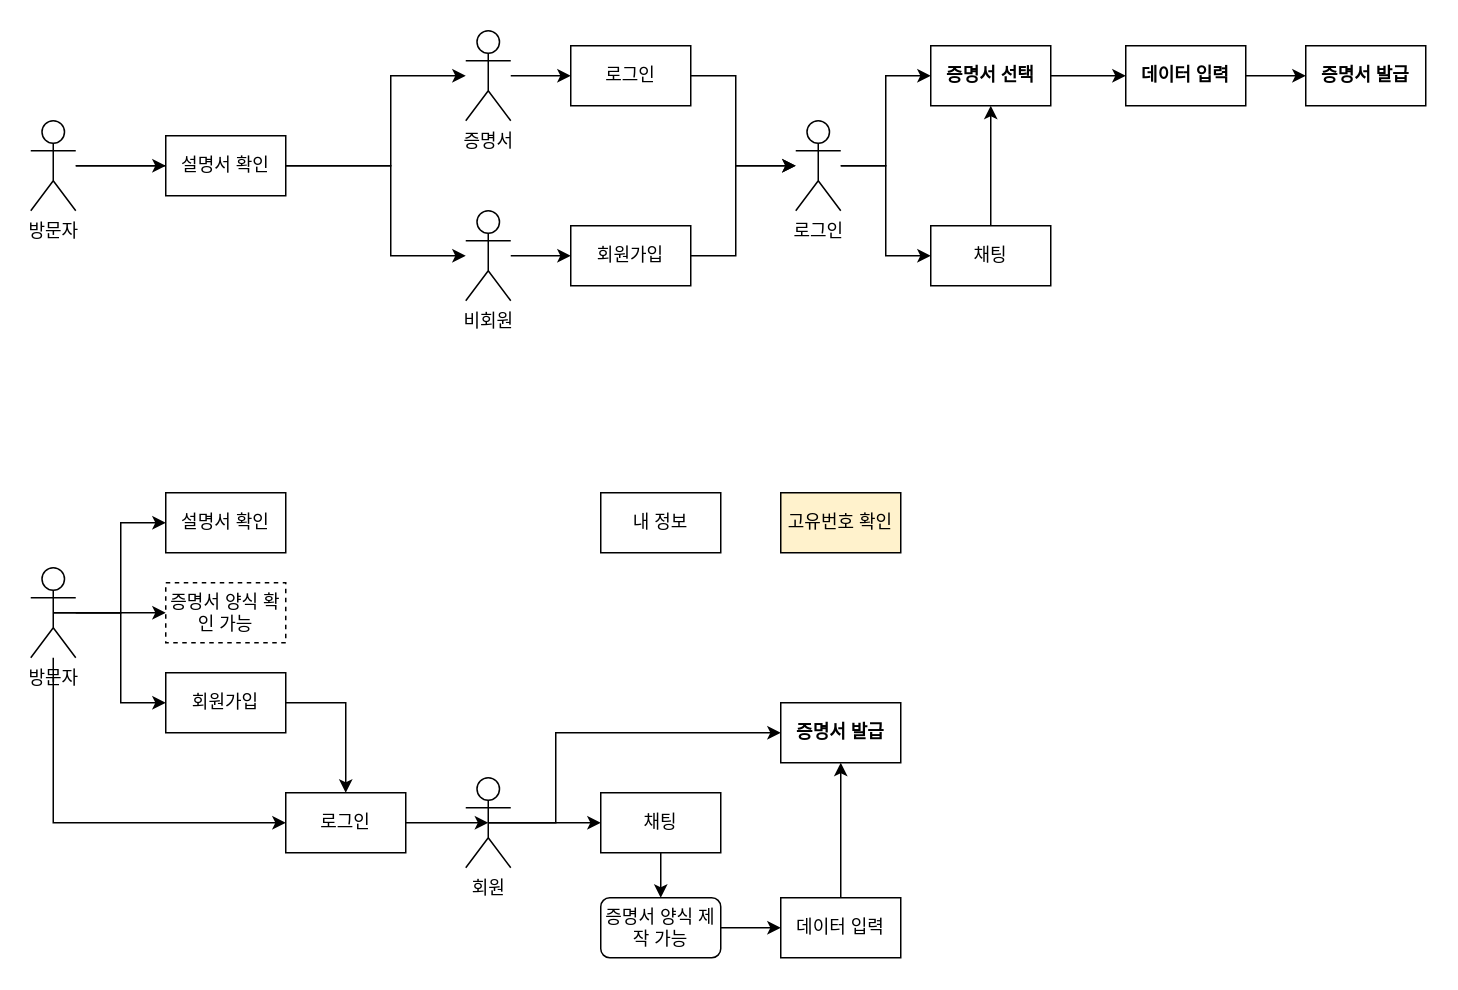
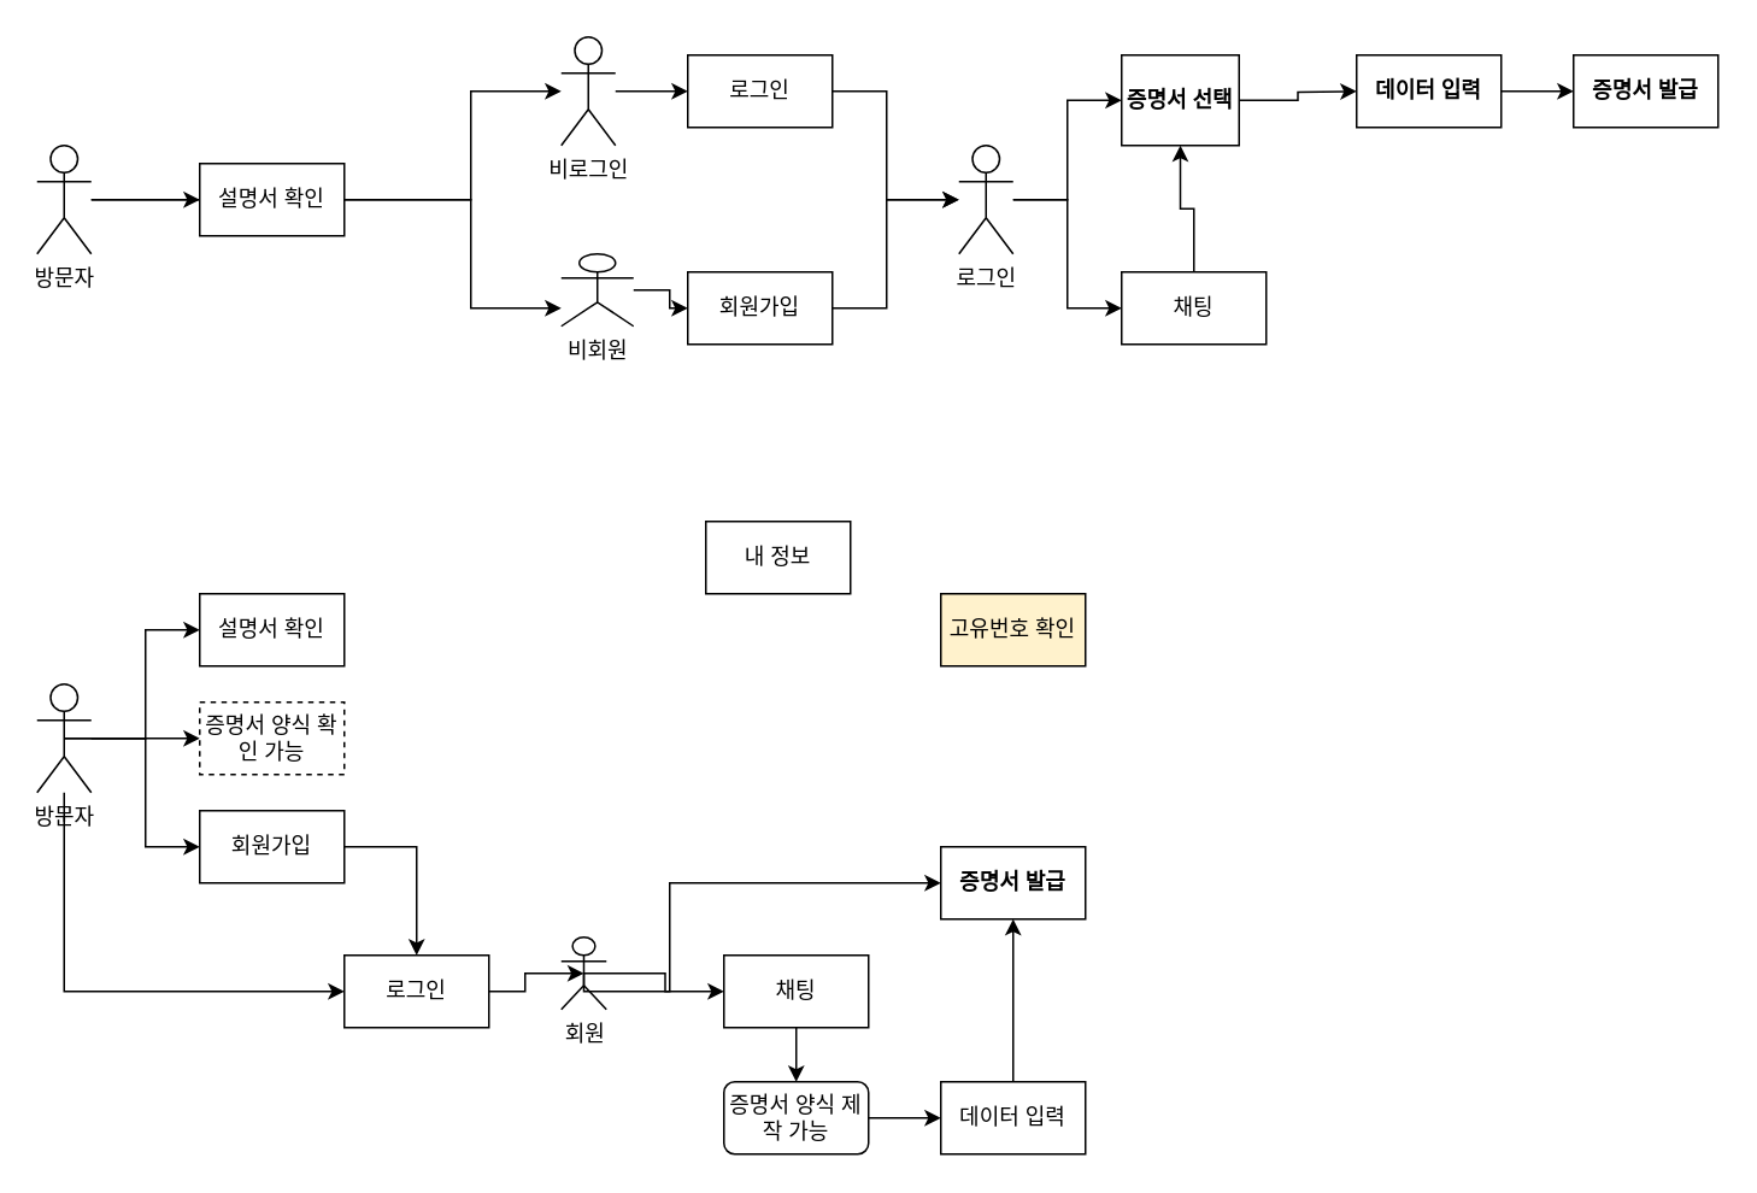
  <mxCell id="0" style=";html=1;" />
  <mxCell id="1" style=";html=1;" parent="0" />
  <mxCell id="2" value="" style="edgeStyle=orthogonalEdgeStyle;rounded=0;orthogonalLoop=1;jettySize=auto;html=1;entryX=0;entryY=0.5;entryDx=0;entryDy=0;" edge="1" parent="1" source="3" target="15"><mxGeometry relative="1" as="geometry" /></mxCell>
  <mxCell id="3" value="방문자" style="shape=umlActor;verticalLabelPosition=bottom;verticalAlign=top;html=1;outlineConnect=0;" vertex="1" parent="1"><mxGeometry x="20" y="80" width="30" height="60" as="geometry" /></mxCell>
  <mxCell id="4" style="edgeStyle=orthogonalEdgeStyle;rounded=0;orthogonalLoop=1;jettySize=auto;html=1;entryX=0;entryY=0.5;entryDx=0;entryDy=0;" edge="1" parent="1" source="5" target="20"><mxGeometry relative="1" as="geometry" /></mxCell>
- <mxCell id="5" value="증명서" style="shape=umlActor;verticalLabelPosition=bottom;verticalAlign=top;html=1;outlineConnect=0;" vertex="1" parent="1"><mxGeometry x="310" y="20" width="30" height="60" as="geometry" /></mxCell>
+ <mxCell id="5" value="비로그인" style="shape=umlActor;verticalLabelPosition=bottom;verticalAlign=top;html=1;outlineConnect=0;" vertex="1" parent="1"><mxGeometry x="310" y="20" width="30" height="60" as="geometry" /></mxCell>
  <mxCell id="6" style="edgeStyle=orthogonalEdgeStyle;rounded=0;orthogonalLoop=1;jettySize=auto;html=1;entryX=0;entryY=0.5;entryDx=0;entryDy=0;" edge="1" parent="1" source="8" target="12"><mxGeometry relative="1" as="geometry" /></mxCell>
  <mxCell id="7" style="edgeStyle=orthogonalEdgeStyle;rounded=0;orthogonalLoop=1;jettySize=auto;html=1;entryX=0;entryY=0.5;entryDx=0;entryDy=0;" edge="1" parent="1" source="8" target="22"><mxGeometry relative="1" as="geometry" /></mxCell>
  <mxCell id="8" value="로그인" style="shape=umlActor;verticalLabelPosition=bottom;verticalAlign=top;html=1;outlineConnect=0;" vertex="1" parent="1"><mxGeometry x="530" y="80" width="30" height="60" as="geometry" /></mxCell>
  <mxCell id="9" style="edgeStyle=orthogonalEdgeStyle;rounded=0;orthogonalLoop=1;jettySize=auto;html=1;entryX=0;entryY=0.5;entryDx=0;entryDy=0;" edge="1" parent="1" source="10" target="18"><mxGeometry relative="1" as="geometry" /></mxCell>
- <mxCell id="10" value="비회원" style="shape=umlActor;verticalLabelPosition=bottom;verticalAlign=top;html=1;outlineConnect=0;" vertex="1" parent="1"><mxGeometry x="310" y="140" width="30" height="60" as="geometry" /></mxCell>
+ <mxCell id="10" value="비회원" style="shape=umlActor;verticalLabelPosition=bottom;verticalAlign=top;html=1;outlineConnect=0;" vertex="1" parent="1"><mxGeometry x="310" y="140" width="40" height="40" as="geometry" /></mxCell>
  <mxCell id="11" style="edgeStyle=orthogonalEdgeStyle;rounded=0;orthogonalLoop=1;jettySize=auto;html=1;exitX=1;exitY=0.5;exitDx=0;exitDy=0;" edge="1" parent="1" source="12"><mxGeometry relative="1" as="geometry"><mxPoint x="750" y="50" as="targetPoint" /></mxGeometry></mxCell>
- <mxCell id="12" value="&lt;b&gt;증명서 선택&lt;/b&gt;" style="rounded=0;whiteSpace=wrap;html=1;" vertex="1" parent="1"><mxGeometry x="620" y="30" width="80" height="40" as="geometry" /></mxCell>
+ <mxCell id="12" value="&lt;b&gt;증명서 선택&lt;/b&gt;" style="rounded=0;whiteSpace=wrap;html=1;" vertex="1" parent="1"><mxGeometry x="620" y="30" width="65" height="50" as="geometry" /></mxCell>
  <mxCell id="13" style="edgeStyle=orthogonalEdgeStyle;rounded=0;orthogonalLoop=1;jettySize=auto;html=1;exitX=1;exitY=0.5;exitDx=0;exitDy=0;" edge="1" parent="1" source="15" target="5"><mxGeometry relative="1" as="geometry"><Array as="points"><mxPoint x="260" y="110" /><mxPoint x="260" y="50" /></Array></mxGeometry></mxCell>
  <mxCell id="14" style="edgeStyle=orthogonalEdgeStyle;rounded=0;orthogonalLoop=1;jettySize=auto;html=1;" edge="1" parent="1" source="15" target="10"><mxGeometry relative="1" as="geometry"><Array as="points"><mxPoint x="260" y="110" /><mxPoint x="260" y="170" /></Array></mxGeometry></mxCell>
  <mxCell id="15" value="설명서 확인" style="rounded=0;whiteSpace=wrap;html=1;" vertex="1" parent="1"><mxGeometry x="110" y="90" width="80" height="40" as="geometry" /></mxCell>
  <mxCell id="16" value="" style="edgeStyle=orthogonalEdgeStyle;rounded=0;orthogonalLoop=1;jettySize=auto;html=1;endArrow=none;" edge="1" parent="1" source="3" target="15"><mxGeometry relative="1" as="geometry"><mxPoint x="50" y="110" as="sourcePoint" /><mxPoint x="430" y="220" as="targetPoint" /><Array as="points" /></mxGeometry></mxCell>
  <mxCell id="17" style="edgeStyle=orthogonalEdgeStyle;rounded=0;orthogonalLoop=1;jettySize=auto;html=1;" edge="1" parent="1" source="18" target="8"><mxGeometry relative="1" as="geometry"><Array as="points"><mxPoint x="490" y="170" /><mxPoint x="490" y="110" /></Array></mxGeometry></mxCell>
  <mxCell id="18" value="회원가입" style="rounded=0;whiteSpace=wrap;html=1;" vertex="1" parent="1"><mxGeometry x="380" y="150" width="80" height="40" as="geometry" /></mxCell>
  <mxCell id="19" style="edgeStyle=orthogonalEdgeStyle;rounded=0;orthogonalLoop=1;jettySize=auto;html=1;" edge="1" parent="1" source="20" target="8"><mxGeometry relative="1" as="geometry"><Array as="points"><mxPoint x="490" y="50" /><mxPoint x="490" y="110" /></Array></mxGeometry></mxCell>
  <mxCell id="20" value="로그인" style="rounded=0;whiteSpace=wrap;html=1;" vertex="1" parent="1"><mxGeometry x="380" y="30" width="80" height="40" as="geometry" /></mxCell>
  <mxCell id="21" style="edgeStyle=orthogonalEdgeStyle;rounded=0;orthogonalLoop=1;jettySize=auto;html=1;entryX=0.5;entryY=1;entryDx=0;entryDy=0;" edge="1" parent="1" source="22" target="12"><mxGeometry relative="1" as="geometry" /></mxCell>
  <mxCell id="22" value="채팅" style="rounded=0;whiteSpace=wrap;html=1;" vertex="1" parent="1"><mxGeometry x="620" y="150" width="80" height="40" as="geometry" /></mxCell>
  <mxCell id="23" style="edgeStyle=orthogonalEdgeStyle;rounded=0;orthogonalLoop=1;jettySize=auto;html=1;entryX=0;entryY=0.5;entryDx=0;entryDy=0;" edge="1" parent="1" source="24" target="25"><mxGeometry relative="1" as="geometry" /></mxCell>
  <mxCell id="24" value="&lt;b&gt;데이터 입력&lt;/b&gt;" style="rounded=0;whiteSpace=wrap;html=1;" vertex="1" parent="1"><mxGeometry x="750" y="30" width="80" height="40" as="geometry" /></mxCell>
  <mxCell id="25" value="&lt;b&gt;증명서 발급&lt;/b&gt;" style="rounded=0;whiteSpace=wrap;html=1;" vertex="1" parent="1"><mxGeometry x="870" y="30" width="80" height="40" as="geometry" /></mxCell>
  <mxCell id="26" style="edgeStyle=orthogonalEdgeStyle;rounded=0;orthogonalLoop=1;jettySize=auto;html=1;exitX=0.5;exitY=0.5;exitDx=0;exitDy=0;exitPerimeter=0;" edge="1" parent="1" source="30" target="34"><mxGeometry relative="1" as="geometry"><Array as="points"><mxPoint x="80" y="408" /><mxPoint x="80" y="348" /></Array></mxGeometry></mxCell>
  <mxCell id="27" style="edgeStyle=orthogonalEdgeStyle;rounded=0;orthogonalLoop=1;jettySize=auto;html=1;exitX=0.5;exitY=0.5;exitDx=0;exitDy=0;exitPerimeter=0;entryX=0;entryY=0.5;entryDx=0;entryDy=0;" edge="1" parent="1" source="30"><mxGeometry relative="1" as="geometry"><mxPoint x="110" y="468" as="targetPoint" /><Array as="points"><mxPoint x="80" y="408" /><mxPoint x="80" y="468" /></Array></mxGeometry></mxCell>
  <mxCell id="28" style="edgeStyle=orthogonalEdgeStyle;rounded=0;orthogonalLoop=1;jettySize=auto;html=1;entryX=0;entryY=0.5;entryDx=0;entryDy=0;" edge="1" parent="1" source="30" target="39"><mxGeometry relative="1" as="geometry" /></mxCell>
  <mxCell id="29" style="edgeStyle=orthogonalEdgeStyle;rounded=0;orthogonalLoop=1;jettySize=auto;html=1;entryX=0;entryY=0.5;entryDx=0;entryDy=0;fontSize=9;" edge="1" parent="1" source="30" target="38"><mxGeometry relative="1" as="geometry"><Array as="points"><mxPoint x="35" y="548" /></Array></mxGeometry></mxCell>
  <mxCell id="30" value="방문자" style="shape=umlActor;verticalLabelPosition=bottom;verticalAlign=top;html=1;outlineConnect=0;" vertex="1" parent="1"><mxGeometry x="20" y="378" width="30" height="60" as="geometry" /></mxCell>
  <mxCell id="31" style="edgeStyle=orthogonalEdgeStyle;rounded=0;orthogonalLoop=1;jettySize=auto;html=1;exitX=0.5;exitY=0.5;exitDx=0;exitDy=0;exitPerimeter=0;entryX=0;entryY=0.5;entryDx=0;entryDy=0;fontSize=9;" edge="1" parent="1" source="33" target="44"><mxGeometry relative="1" as="geometry" /></mxCell>
  <mxCell id="32" style="edgeStyle=orthogonalEdgeStyle;rounded=0;orthogonalLoop=1;jettySize=auto;html=1;exitX=0.5;exitY=0.5;exitDx=0;exitDy=0;exitPerimeter=0;entryX=0;entryY=0.5;entryDx=0;entryDy=0;fontSize=9;" edge="1" parent="1" source="33" target="40"><mxGeometry relative="1" as="geometry"><Array as="points"><mxPoint x="370" y="548" /><mxPoint x="370" y="488" /></Array></mxGeometry></mxCell>
- <mxCell id="33" value="회원" style="shape=umlActor;verticalLabelPosition=bottom;verticalAlign=top;html=1;outlineConnect=0;" vertex="1" parent="1"><mxGeometry x="310" y="518" width="30" height="60" as="geometry" /></mxCell>
+ <mxCell id="33" value="회원" style="shape=umlActor;verticalLabelPosition=bottom;verticalAlign=top;html=1;outlineConnect=0;" vertex="1" parent="1"><mxGeometry x="310" y="518" width="25" height="40" as="geometry" /></mxCell>
  <mxCell id="34" value="설명서 확인" style="rounded=0;whiteSpace=wrap;html=1;" vertex="1" parent="1"><mxGeometry x="110" y="328" width="80" height="40" as="geometry" /></mxCell>
  <mxCell id="35" style="edgeStyle=orthogonalEdgeStyle;rounded=0;orthogonalLoop=1;jettySize=auto;html=1;exitX=1;exitY=0.5;exitDx=0;exitDy=0;fontSize=9;" edge="1" parent="1" source="36" target="38"><mxGeometry relative="1" as="geometry" /></mxCell>
  <mxCell id="36" value="회원가입" style="rounded=0;whiteSpace=wrap;html=1;" vertex="1" parent="1"><mxGeometry x="110" y="448" width="80" height="40" as="geometry" /></mxCell>
  <mxCell id="37" style="edgeStyle=orthogonalEdgeStyle;rounded=0;orthogonalLoop=1;jettySize=auto;html=1;exitX=1;exitY=0.5;exitDx=0;exitDy=0;entryX=0.5;entryY=0.5;entryDx=0;entryDy=0;entryPerimeter=0;fontSize=9;" edge="1" parent="1" source="38" target="33"><mxGeometry relative="1" as="geometry" /></mxCell>
  <mxCell id="38" value="로그인" style="rounded=0;whiteSpace=wrap;html=1;" vertex="1" parent="1"><mxGeometry x="190" y="528" width="80" height="40" as="geometry" /></mxCell>
  <mxCell id="39" value="증명서 양식 확인 가능" style="rounded=0;whiteSpace=wrap;html=1;dashed=1;" vertex="1" parent="1"><mxGeometry x="110" y="388" width="80" height="40" as="geometry" /></mxCell>
  <mxCell id="40" value="&lt;b&gt;증명서 발급&lt;/b&gt;" style="rounded=0;whiteSpace=wrap;html=1;" vertex="1" parent="1"><mxGeometry x="520" y="468" width="80" height="40" as="geometry" /></mxCell>
  <mxCell id="41" style="edgeStyle=orthogonalEdgeStyle;rounded=0;orthogonalLoop=1;jettySize=auto;html=1;exitX=1;exitY=0.5;exitDx=0;exitDy=0;entryX=0;entryY=0.5;entryDx=0;entryDy=0;fontSize=9;" edge="1" parent="1" source="42" target="48"><mxGeometry relative="1" as="geometry" /></mxCell>
  <mxCell id="42" value="증명서 양식 제작 가능" style="whiteSpace=wrap;html=1;rounded=1;" vertex="1" parent="1"><mxGeometry x="400" y="598" width="80" height="40" as="geometry" /></mxCell>
  <mxCell id="43" style="edgeStyle=orthogonalEdgeStyle;rounded=0;orthogonalLoop=1;jettySize=auto;html=1;exitX=0.5;exitY=1;exitDx=0;exitDy=0;entryX=0.5;entryY=0;entryDx=0;entryDy=0;fontSize=9;" edge="1" parent="1" source="44" target="42"><mxGeometry relative="1" as="geometry" /></mxCell>
  <mxCell id="44" value="채팅" style="rounded=0;whiteSpace=wrap;html=1;" vertex="1" parent="1"><mxGeometry x="400" y="528" width="80" height="40" as="geometry" /></mxCell>
- <mxCell id="45" value="내 정보" style="rounded=0;whiteSpace=wrap;html=1;" vertex="1" parent="1"><mxGeometry x="400" y="328" width="80" height="40" as="geometry" /></mxCell>
+ <mxCell id="45" value="내 정보" style="rounded=0;whiteSpace=wrap;html=1;" vertex="1" parent="1"><mxGeometry x="390" y="288" width="80" height="40" as="geometry" /></mxCell>
  <mxCell id="46" value="고유번호 확인" style="rounded=0;whiteSpace=wrap;html=1;fillColor=#fff2cc;" vertex="1" parent="1"><mxGeometry x="520" y="328" width="80" height="40" as="geometry" /></mxCell>
  <mxCell id="47" style="edgeStyle=orthogonalEdgeStyle;rounded=0;orthogonalLoop=1;jettySize=auto;html=1;exitX=0.5;exitY=0;exitDx=0;exitDy=0;entryX=0.5;entryY=1;entryDx=0;entryDy=0;fontSize=9;" edge="1" parent="1" source="48" target="40"><mxGeometry relative="1" as="geometry" /></mxCell>
  <mxCell id="48" value="데이터 입력" style="rounded=0;whiteSpace=wrap;html=1;" vertex="1" parent="1"><mxGeometry x="520" y="598" width="80" height="40" as="geometry" /></mxCell>
